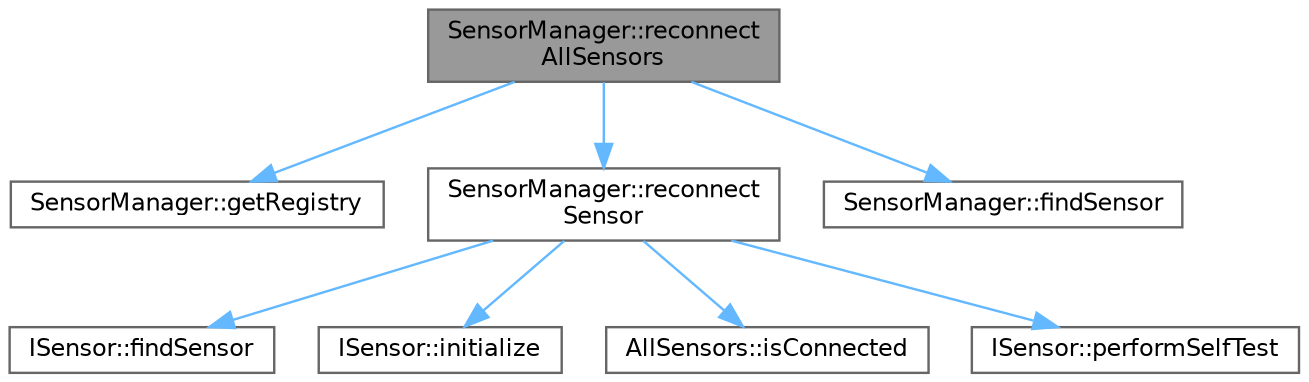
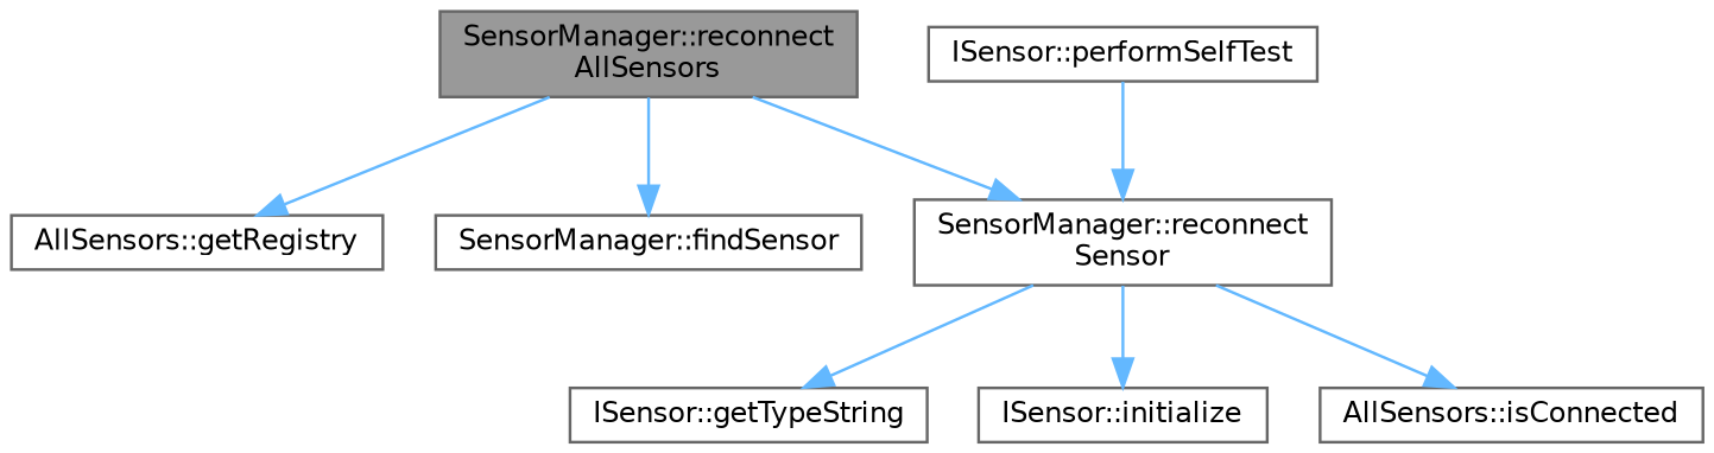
  digraph {
    rankdir=TB
    node [color=grey40 fillcolor=white fontname=Helvetica fontsize=10 shape=box style=filled]
    edge [color=steelblue1 fontname=Helvetica fontsize=10 labelfontname=Helvetica labelfontsize=10 style=solid]
    n1 [color=gray40 fillcolor=grey60 fontcolor=black height=0.2 label="SensorManager::reconnect\lAllSensors" width=0.4]
-   n2 [height=0.2 label="SensorManager::getRegistry" width=0.4]
+   n2 [height=0.2 label="AllSensors::getRegistry" width=0.4]
    n3 [height=0.2 label="SensorManager::reconnect\lSensor" width=0.4]
    n4 [height=0.2 label="SensorManager::findSensor" width=0.4]
-   n5 [height=0.2 label="ISensor::findSensor" width=0.4]
+   n5 [height=0.2 label="ISensor::getTypeString" width=0.4]
    n6 [height=0.2 label="ISensor::initialize" width=0.4]
    n7 [height=0.2 label="AllSensors::isConnected" width=0.4]
    n8 [height=0.2 label="ISensor::performSelfTest" width=0.4]
    n1 -> n2
    n1 -> n3
    n1 -> n4
    n3 -> n5
    n3 -> n6
    n3 -> n7
-   n3 -> n8
+   n8 -> n3
  }
